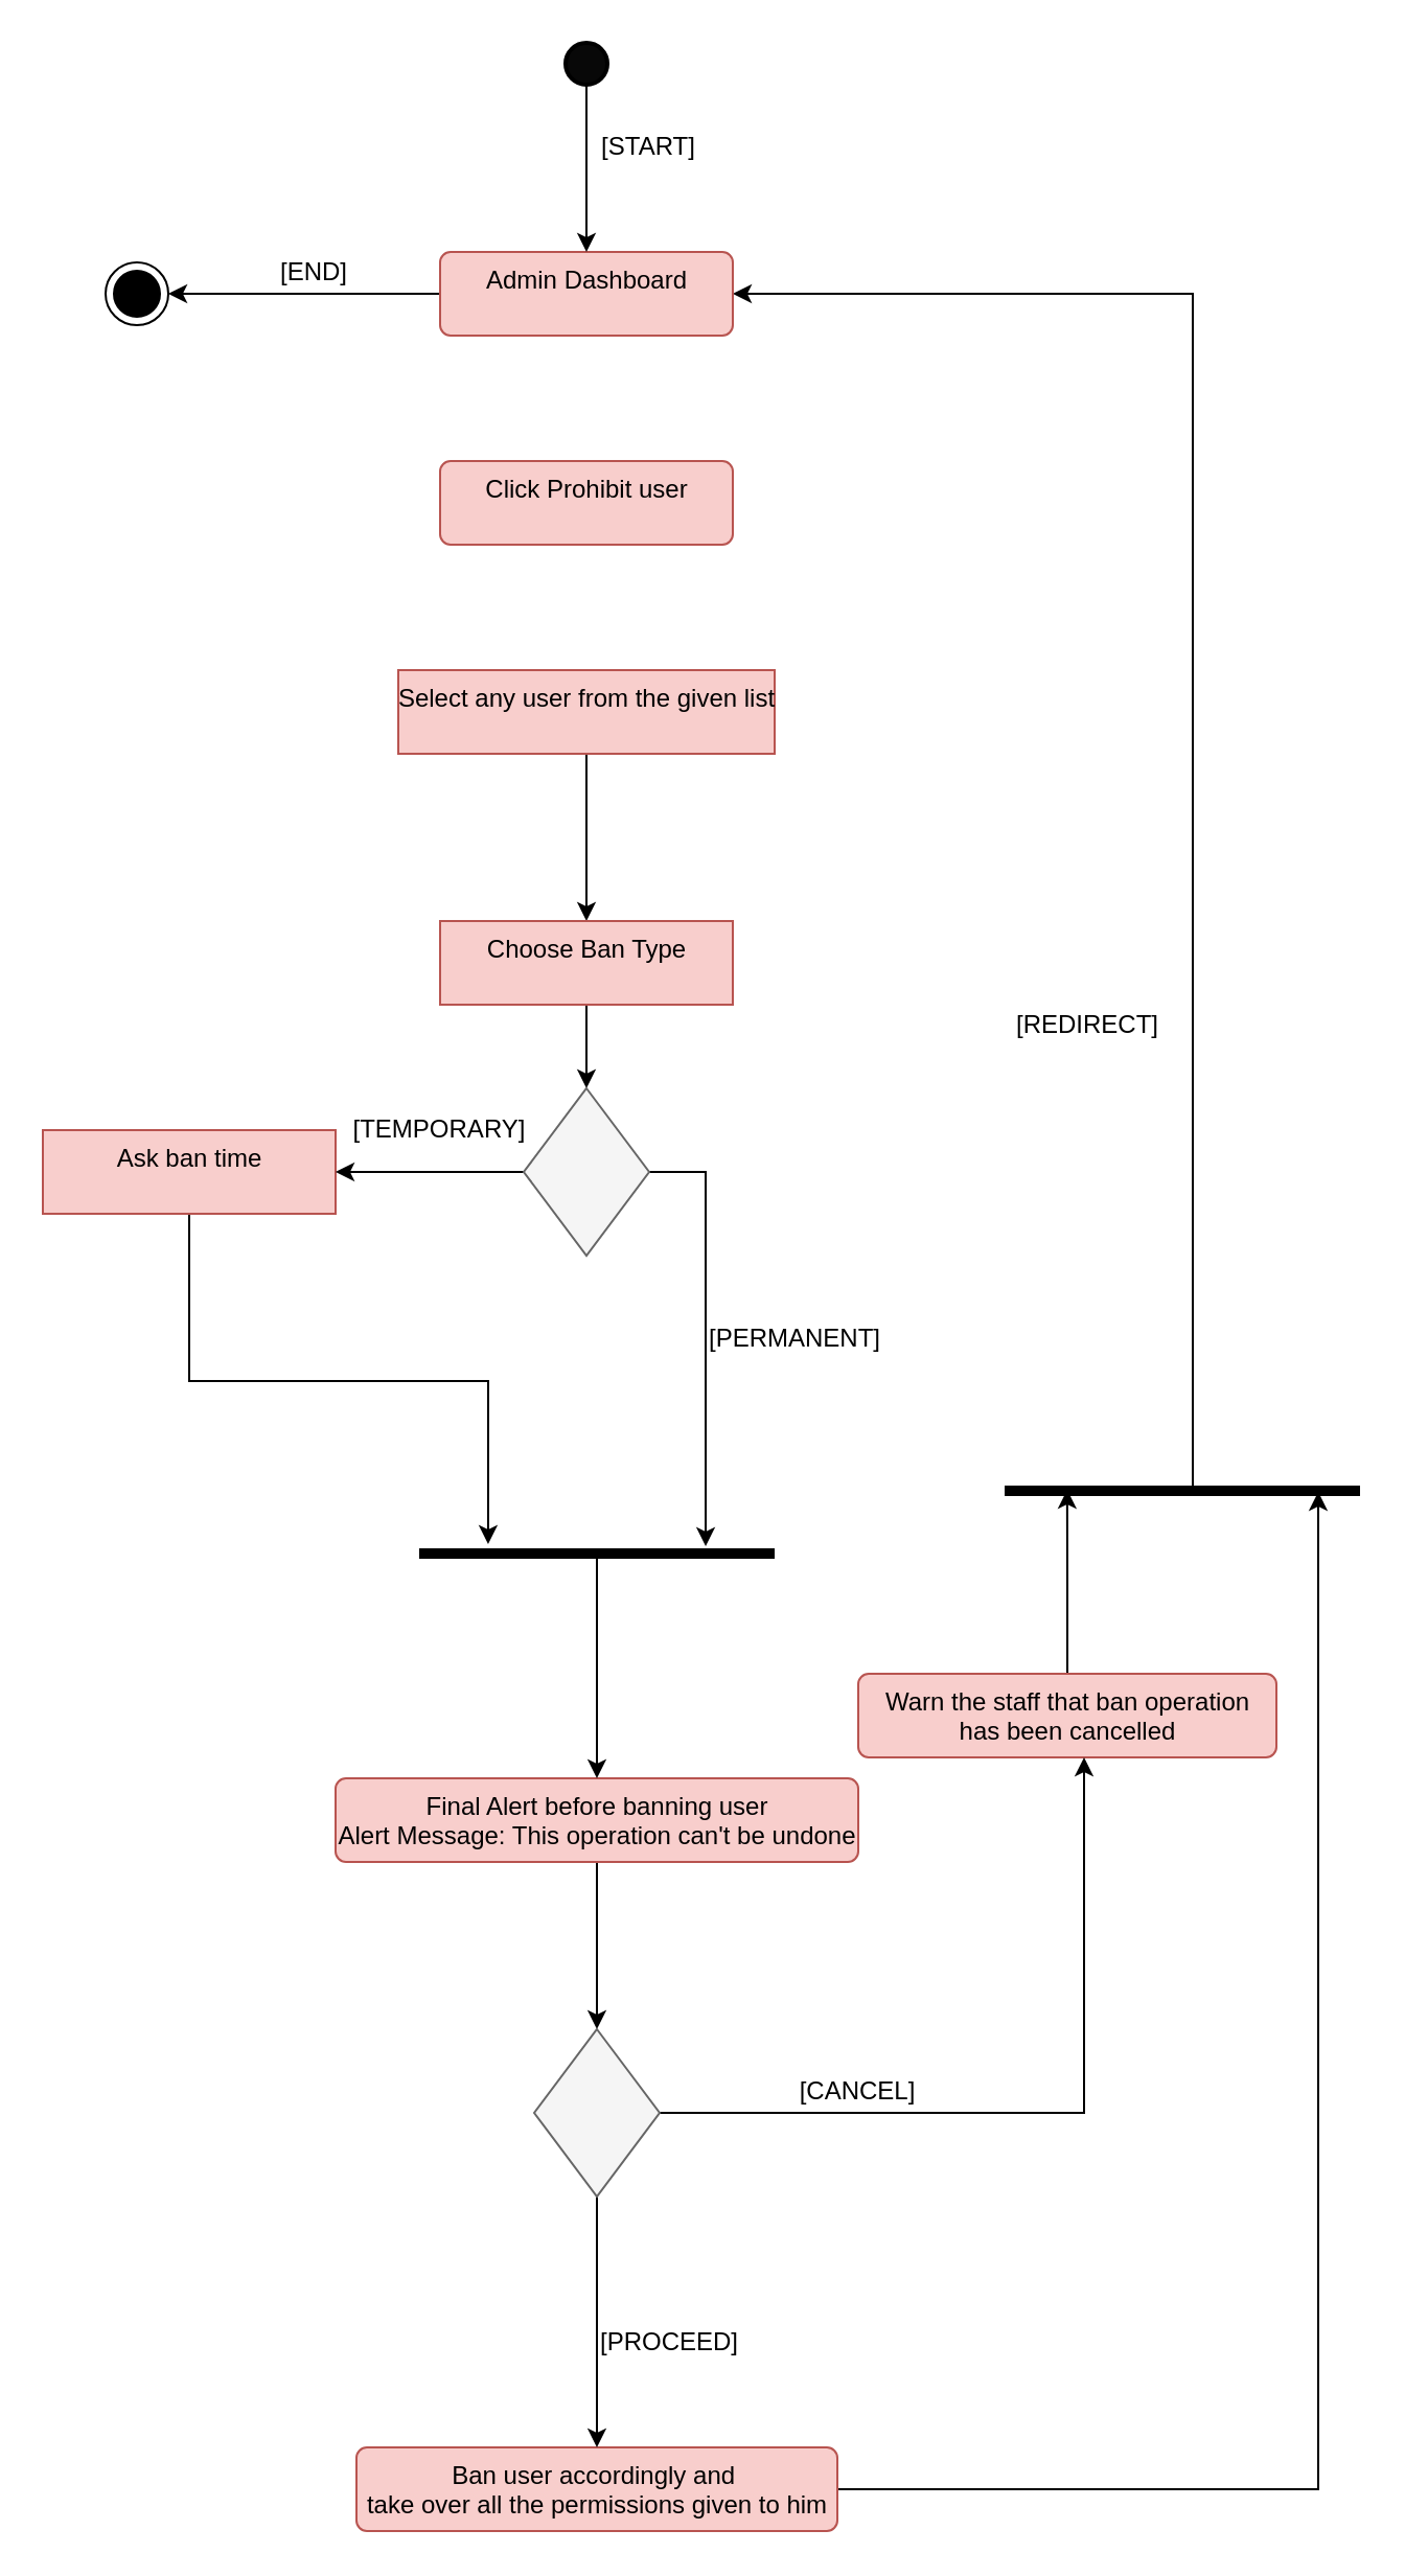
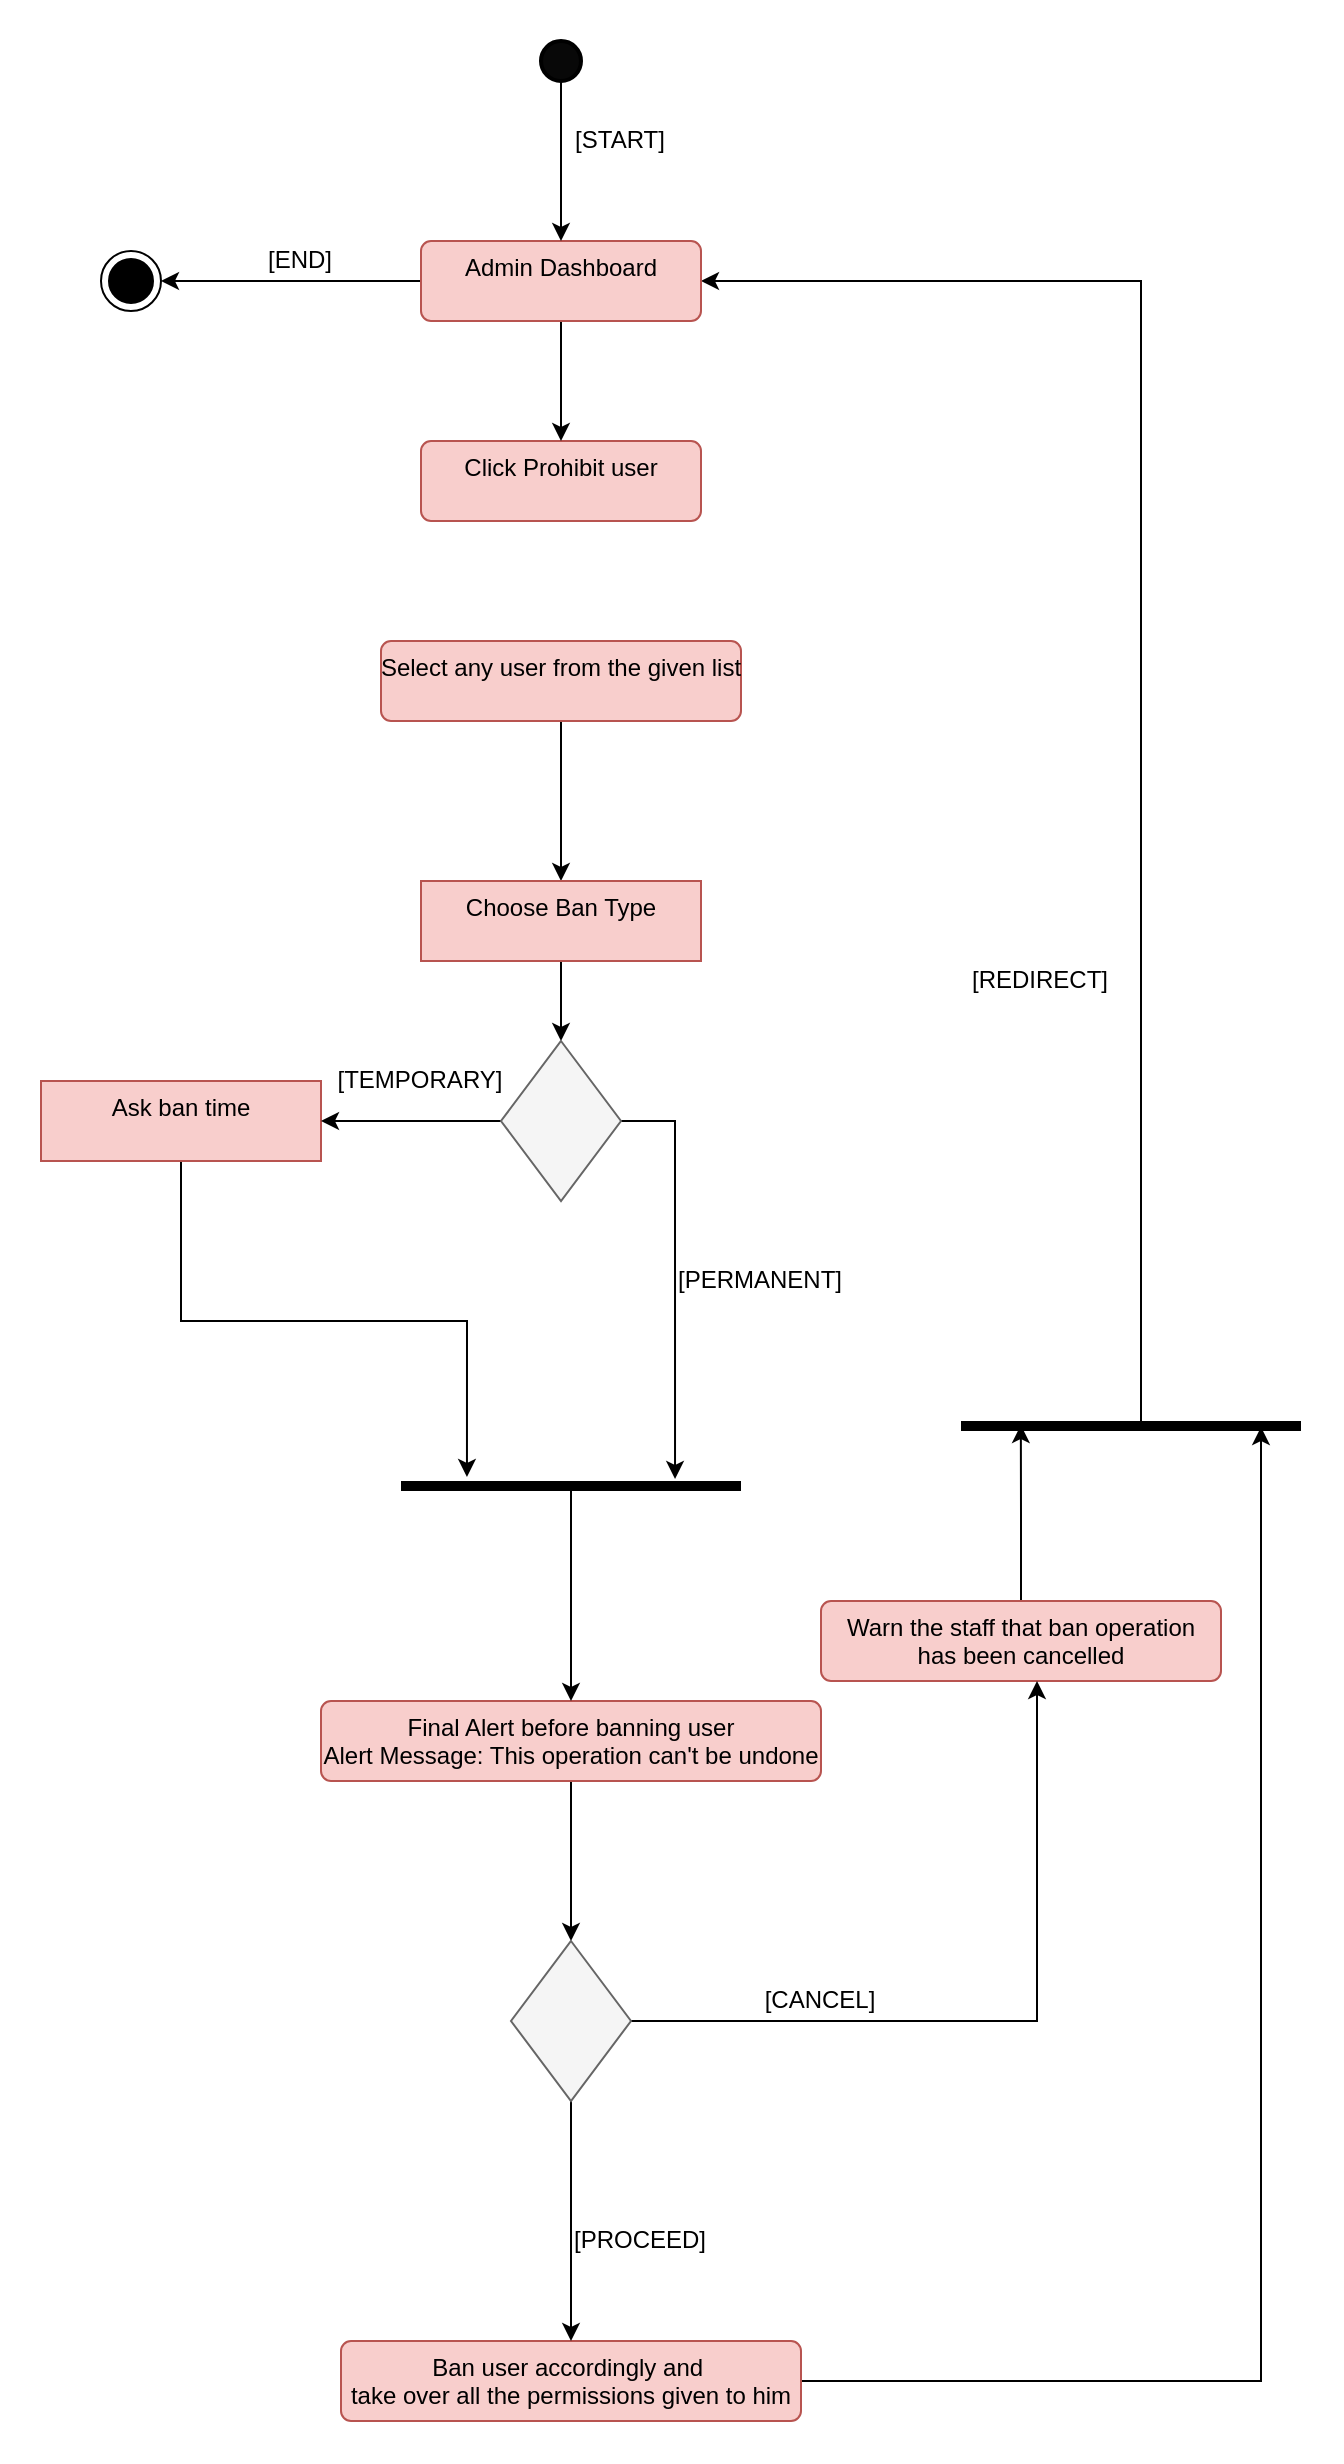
  <mxCell id="0" />
  <mxCell id="1" parent="0" />
  <mxCell id="2" style="edgeStyle=orthogonalEdgeStyle;rounded=0;orthogonalLoop=1;jettySize=auto;html=1;entryX=-0.4;entryY=0.806;entryDx=0;entryDy=0;entryPerimeter=0;exitX=0.5;exitY=1;exitDx=0;exitDy=0;" parent="1" source="3" target="13" edge="1"><mxGeometry relative="1" as="geometry" /></mxCell>
  <mxCell id="3" value="Ask ban time" style="html=1;align=center;verticalAlign=top;absoluteArcSize=1;arcSize=10;dashed=0;fillColor=#f8cecc;strokeColor=#b85450;rounded=0;" parent="1" vertex="1"><mxGeometry x="20" y="540" width="140" height="40" as="geometry" /></mxCell>
  <mxCell id="4" style="edgeStyle=orthogonalEdgeStyle;rounded=0;orthogonalLoop=1;jettySize=auto;html=1;entryX=0.4;entryY=0.824;entryDx=0;entryDy=0;entryPerimeter=0;" parent="1" source="5" target="11" edge="1"><mxGeometry relative="1" as="geometry" /></mxCell>
  <mxCell id="5" value="Warn the staff that ban operation &lt;br&gt;has been cancelled&lt;br&gt;" style="html=1;align=center;verticalAlign=top;rounded=1;absoluteArcSize=1;arcSize=10;dashed=0;fillColor=#f8cecc;strokeColor=#b85450;" parent="1" vertex="1"><mxGeometry x="410" y="800" width="200" height="40" as="geometry" /></mxCell>
  <mxCell id="6" value="" style="edgeStyle=orthogonalEdgeStyle;rounded=0;orthogonalLoop=1;jettySize=auto;html=1;" parent="1" source="7" target="24" edge="1"><mxGeometry relative="1" as="geometry" /></mxCell>
  <mxCell id="7" value="Final Alert before banning user&lt;br&gt;Alert Message: This operation can't be undone" style="html=1;align=center;verticalAlign=top;rounded=1;absoluteArcSize=1;arcSize=10;dashed=0;fillColor=#f8cecc;strokeColor=#b85450;" parent="1" vertex="1"><mxGeometry x="160" y="850" width="250" height="40" as="geometry" /></mxCell>
  <mxCell id="8" value="" style="edgeStyle=orthogonalEdgeStyle;rounded=0;orthogonalLoop=1;jettySize=auto;html=1;" parent="1" source="9" target="21" edge="1"><mxGeometry relative="1" as="geometry" /></mxCell>
- <mxCell id="9" value="Select any user from the given list" style="html=1;align=center;verticalAlign=top;absoluteArcSize=1;arcSize=10;dashed=0;fillColor=#f8cecc;strokeColor=#b85450;rounded=0;" parent="1" vertex="1"><mxGeometry x="190" y="320" width="180" height="40" as="geometry" /></mxCell>
+ <mxCell id="9" value="Select any user from the given list" style="html=1;align=center;verticalAlign=top;rounded=1;absoluteArcSize=1;arcSize=10;dashed=0;fillColor=#f8cecc;strokeColor=#b85450;" parent="1" vertex="1"><mxGeometry x="190" y="320" width="180" height="40" as="geometry" /></mxCell>
  <mxCell id="10" style="edgeStyle=orthogonalEdgeStyle;rounded=0;orthogonalLoop=1;jettySize=auto;html=1;entryX=1;entryY=0.5;entryDx=0;entryDy=0;" parent="1" source="11" target="17" edge="1"><mxGeometry relative="1" as="geometry"><Array as="points"><mxPoint x="570" y="140" /></Array></mxGeometry></mxCell>
  <mxCell id="11" value="" style="html=1;points=[];perimeter=orthogonalPerimeter;fillColor=#000000;strokeColor=none;direction=south;" parent="1" vertex="1"><mxGeometry x="480" y="710" width="170" height="5" as="geometry" /></mxCell>
  <mxCell id="12" value="" style="edgeStyle=orthogonalEdgeStyle;rounded=0;orthogonalLoop=1;jettySize=auto;html=1;" parent="1" source="13" target="7" edge="1"><mxGeometry relative="1" as="geometry" /></mxCell>
  <mxCell id="13" value="" style="html=1;points=[];perimeter=orthogonalPerimeter;fillColor=#000000;strokeColor=none;direction=south;" parent="1" vertex="1"><mxGeometry x="200" y="740" width="170" height="5" as="geometry" /></mxCell>
  <mxCell id="14" value="Click Prohibit user" style="html=1;align=center;verticalAlign=top;rounded=1;absoluteArcSize=1;arcSize=10;dashed=0;fillColor=#f8cecc;strokeColor=#b85450;" parent="1" vertex="1"><mxGeometry x="210" y="220" width="140" height="40" as="geometry" /></mxCell>
+ <mxCell id="15" value="" style="edgeStyle=orthogonalEdgeStyle;rounded=0;orthogonalLoop=1;jettySize=auto;html=1;" parent="1" source="17" target="14" edge="1"><mxGeometry relative="1" as="geometry" /></mxCell>
  <mxCell id="16" style="edgeStyle=orthogonalEdgeStyle;rounded=0;orthogonalLoop=1;jettySize=auto;html=1;" parent="1" source="17" target="28" edge="1"><mxGeometry relative="1" as="geometry" /></mxCell>
  <mxCell id="17" value="Admin Dashboard" style="html=1;align=center;verticalAlign=top;rounded=1;absoluteArcSize=1;arcSize=10;dashed=0;fillColor=#f8cecc;strokeColor=#b85450;" parent="1" vertex="1"><mxGeometry x="210" y="120" width="140" height="40" as="geometry" /></mxCell>
  <mxCell id="18" style="edgeStyle=orthogonalEdgeStyle;rounded=0;orthogonalLoop=1;jettySize=auto;html=1;" parent="1" source="19" edge="1"><mxGeometry relative="1" as="geometry"><mxPoint x="630" y="713" as="targetPoint" /><Array as="points"><mxPoint x="630" y="1190" /><mxPoint x="630" y="713" /></Array></mxGeometry></mxCell>
  <mxCell id="19" value="Ban user accordingly and&amp;nbsp;&lt;br&gt;take over all the permissions given to him" style="html=1;align=center;verticalAlign=top;rounded=1;absoluteArcSize=1;arcSize=10;dashed=0;fillColor=#f8cecc;strokeColor=#b85450;" parent="1" vertex="1"><mxGeometry x="170" y="1170" width="230" height="40" as="geometry" /></mxCell>
  <mxCell id="20" value="" style="edgeStyle=orthogonalEdgeStyle;rounded=0;orthogonalLoop=1;jettySize=auto;html=1;" parent="1" source="21" target="27" edge="1"><mxGeometry relative="1" as="geometry" /></mxCell>
  <mxCell id="21" value="Choose Ban Type&lt;br&gt;" style="html=1;align=center;verticalAlign=top;absoluteArcSize=1;arcSize=10;dashed=0;fillColor=#f8cecc;strokeColor=#b85450;rounded=0;" parent="1" vertex="1"><mxGeometry x="210" y="440" width="140" height="40" as="geometry" /></mxCell>
  <mxCell id="22" style="edgeStyle=orthogonalEdgeStyle;rounded=0;orthogonalLoop=1;jettySize=auto;html=1;entryX=0.5;entryY=0;entryDx=0;entryDy=0;" parent="1" source="24" target="19" edge="1"><mxGeometry relative="1" as="geometry" /></mxCell>
  <mxCell id="23" style="edgeStyle=orthogonalEdgeStyle;rounded=0;orthogonalLoop=1;jettySize=auto;html=1;" parent="1" source="24" edge="1"><mxGeometry relative="1" as="geometry"><mxPoint x="518" y="840" as="targetPoint" /><Array as="points"><mxPoint x="518" y="1010" /></Array></mxGeometry></mxCell>
  <mxCell id="24" value="" style="rhombus;whiteSpace=wrap;html=1;fillColor=#f5f5f5;strokeColor=#666666;fontColor=#333333;" parent="1" vertex="1"><mxGeometry x="255" y="970" width="60" height="80" as="geometry" /></mxCell>
  <mxCell id="25" value="" style="edgeStyle=orthogonalEdgeStyle;rounded=0;orthogonalLoop=1;jettySize=auto;html=1;entryX=-0.2;entryY=0.194;entryDx=0;entryDy=0;entryPerimeter=0;exitX=1;exitY=0.5;exitDx=0;exitDy=0;" parent="1" source="27" target="13" edge="1"><mxGeometry relative="1" as="geometry"><mxPoint x="420" y="560" as="targetPoint" /></mxGeometry></mxCell>
  <mxCell id="26" value="" style="edgeStyle=orthogonalEdgeStyle;rounded=0;orthogonalLoop=1;jettySize=auto;html=1;" parent="1" source="27" target="3" edge="1"><mxGeometry relative="1" as="geometry" /></mxCell>
  <mxCell id="27" value="" style="rhombus;whiteSpace=wrap;html=1;fillColor=#f5f5f5;strokeColor=#666666;fontColor=#333333;" parent="1" vertex="1"><mxGeometry x="250" y="520" width="60" height="80" as="geometry" /></mxCell>
  <mxCell id="28" value="" style="ellipse;html=1;shape=endState;fillColor=#000000;strokeColor=#000000;" parent="1" vertex="1"><mxGeometry x="50" y="125" width="30" height="30" as="geometry" /></mxCell>
  <mxCell id="29" value="" style="edgeStyle=orthogonalEdgeStyle;rounded=0;orthogonalLoop=1;jettySize=auto;html=1;" parent="1" source="30" target="17" edge="1"><mxGeometry relative="1" as="geometry" /></mxCell>
  <mxCell id="30" value="" style="strokeWidth=2;html=1;shape=mxgraph.flowchart.start_1;whiteSpace=wrap;fillColor=#080808;direction=south;" parent="1" vertex="1"><mxGeometry x="270" y="20" width="20" height="20" as="geometry" /></mxCell>
  <mxCell id="31" value="[PERMANENT]" style="text;html=1;strokeColor=none;fillColor=none;align=center;verticalAlign=middle;whiteSpace=wrap;rounded=0;" parent="1" vertex="1"><mxGeometry x="360" y="630" width="40" height="20" as="geometry" /></mxCell>
  <mxCell id="32" value="[TEMPORARY]" style="text;html=1;strokeColor=none;fillColor=none;align=center;verticalAlign=middle;whiteSpace=wrap;rounded=0;" parent="1" vertex="1"><mxGeometry x="190" y="530" width="40" height="20" as="geometry" /></mxCell>
  <mxCell id="33" value="[CANCEL]" style="text;html=1;strokeColor=none;fillColor=none;align=center;verticalAlign=middle;whiteSpace=wrap;rounded=0;" parent="1" vertex="1"><mxGeometry x="390" y="990" width="40" height="20" as="geometry" /></mxCell>
  <mxCell id="34" value="[PROCEED]" style="text;html=1;strokeColor=none;fillColor=none;align=center;verticalAlign=middle;whiteSpace=wrap;rounded=0;" parent="1" vertex="1"><mxGeometry x="300" y="1110" width="40" height="20" as="geometry" /></mxCell>
  <mxCell id="35" value="[REDIRECT]" style="text;html=1;strokeColor=none;fillColor=none;align=center;verticalAlign=middle;whiteSpace=wrap;rounded=0;" parent="1" vertex="1"><mxGeometry x="500" y="480" width="40" height="20" as="geometry" /></mxCell>
  <mxCell id="36" value="[START]" style="text;html=1;strokeColor=none;fillColor=none;align=center;verticalAlign=middle;whiteSpace=wrap;rounded=0;" parent="1" vertex="1"><mxGeometry x="290" y="60" width="40" height="20" as="geometry" /></mxCell>
  <mxCell id="37" value="[END]" style="text;html=1;strokeColor=none;fillColor=none;align=center;verticalAlign=middle;whiteSpace=wrap;rounded=0;" parent="1" vertex="1"><mxGeometry x="130" y="120" width="40" height="20" as="geometry" /></mxCell>
